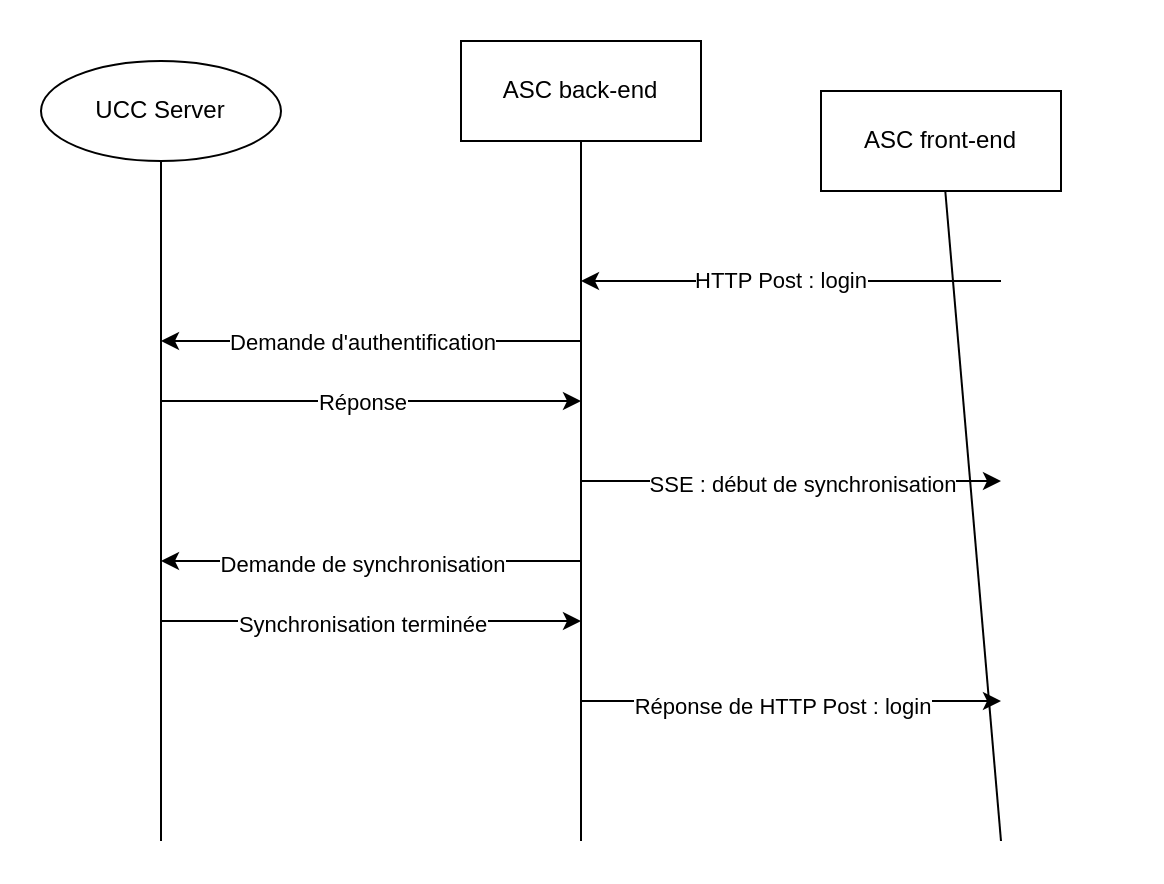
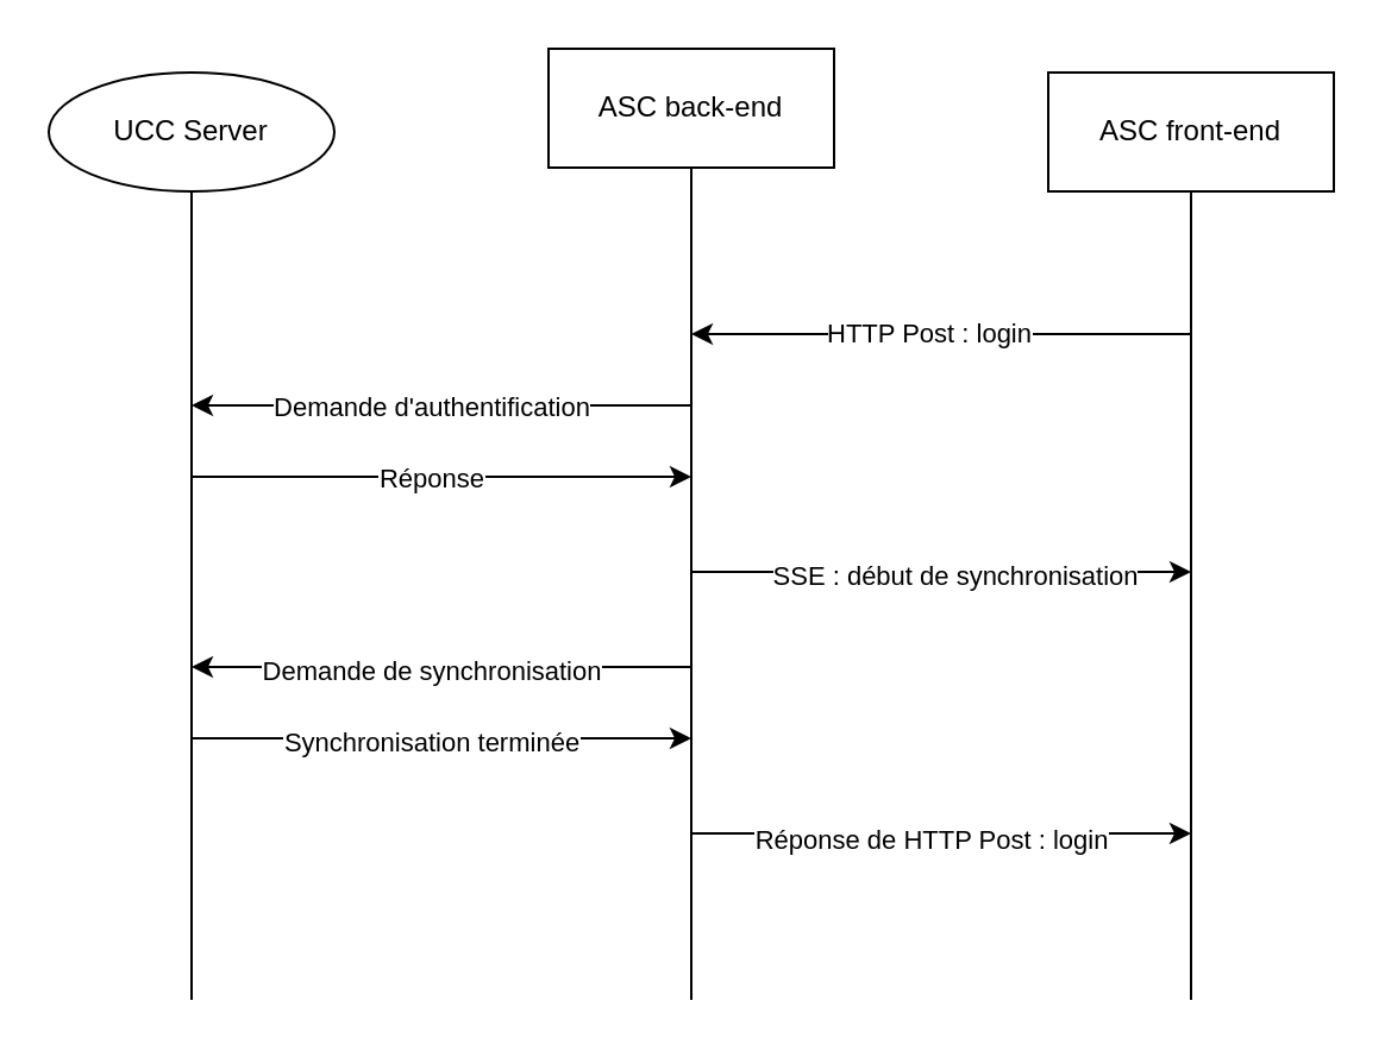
  <mxCell id="0" />
  <mxCell id="1" parent="0" />
  <mxCell id="2" style="edgeStyle=none;html=1;endArrow=none;endFill=0;" edge="1" parent="1" source="3"><mxGeometry relative="1" as="geometry"><mxPoint x="80" y="420" as="targetPoint" /></mxGeometry></mxCell>
  <mxCell id="3" value="UCC Server" style="ellipse;whiteSpace=wrap;html=1;" vertex="1" parent="1"><mxGeometry x="20" y="30" width="120" height="50" as="geometry" /></mxCell>
  <mxCell id="4" style="edgeStyle=none;html=1;endArrow=none;endFill=0;" edge="1" parent="1" source="5"><mxGeometry relative="1" as="geometry"><mxPoint x="290" y="420" as="targetPoint" /></mxGeometry></mxCell>
  <mxCell id="5" value="ASC back-end" style="whiteSpace=wrap;html=1;" vertex="1" parent="1"><mxGeometry x="230" y="20" width="120" height="50" as="geometry" /></mxCell>
  <mxCell id="6" style="edgeStyle=none;html=1;endArrow=none;endFill=0;" edge="1" parent="1" source="7"><mxGeometry relative="1" as="geometry"><mxPoint x="500" y="420" as="targetPoint" /></mxGeometry></mxCell>
- <mxCell id="7" value="ASC front-end" style="whiteSpace=wrap;html=1;" vertex="1" parent="1"><mxGeometry x="410" y="45" width="120" height="50" as="geometry" /></mxCell>
+ <mxCell id="7" value="ASC front-end" style="whiteSpace=wrap;html=1;" vertex="1" parent="1"><mxGeometry x="440" y="30" width="120" height="50" as="geometry" /></mxCell>
  <mxCell id="8" value="HTTP Post : login" style="edgeStyle=none;html=1;endArrow=classic;endFill=1;" edge="1" parent="1"><mxGeometry x="0.048" relative="1" as="geometry"><mxPoint x="290" y="140" as="targetPoint" /><mxPoint x="500" y="140" as="sourcePoint" /><Array as="points"><mxPoint x="390" y="140" /></Array><mxPoint as="offset" /></mxGeometry></mxCell>
  <mxCell id="9" style="edgeStyle=none;html=1;endArrow=classic;endFill=1;" edge="1" parent="1"><mxGeometry relative="1" as="geometry"><mxPoint x="80" y="170" as="targetPoint" /><mxPoint x="290" y="170" as="sourcePoint" /></mxGeometry></mxCell>
  <mxCell id="10" value="Demande d'authentification" style="edgeLabel;html=1;align=center;verticalAlign=middle;resizable=0;points=[];" vertex="1" connectable="0" parent="9"><mxGeometry x="-0.248" relative="1" as="geometry"><mxPoint x="-31" as="offset" /></mxGeometry></mxCell>
  <mxCell id="11" style="edgeStyle=none;html=1;endArrow=classic;endFill=1;" edge="1" parent="1"><mxGeometry relative="1" as="geometry"><mxPoint x="80" y="280" as="targetPoint" /><mxPoint x="290" y="280" as="sourcePoint" /></mxGeometry></mxCell>
  <mxCell id="12" value="Demande de synchronisation" style="edgeLabel;html=1;align=center;verticalAlign=middle;resizable=0;points=[];" vertex="1" connectable="0" parent="11"><mxGeometry x="0.09" y="1" relative="1" as="geometry"><mxPoint x="4" as="offset" /></mxGeometry></mxCell>
  <mxCell id="13" style="edgeStyle=none;html=1;endArrow=classic;endFill=1;" edge="1" parent="1"><mxGeometry relative="1" as="geometry"><mxPoint x="500" y="240" as="targetPoint" /><mxPoint x="290" y="240" as="sourcePoint" /></mxGeometry></mxCell>
  <mxCell id="14" value="SSE : début de synchronisation" style="edgeLabel;html=1;align=center;verticalAlign=middle;resizable=0;points=[];" vertex="1" connectable="0" parent="13"><mxGeometry x="0.098" y="-1" relative="1" as="geometry"><mxPoint x="-5" as="offset" /></mxGeometry></mxCell>
  <mxCell id="15" style="edgeStyle=none;html=1;endArrow=classic;endFill=1;" edge="1" parent="1"><mxGeometry relative="1" as="geometry"><mxPoint x="290" y="200" as="targetPoint" /><mxPoint x="80" y="200" as="sourcePoint" /></mxGeometry></mxCell>
  <mxCell id="16" value="Réponse" style="edgeLabel;html=1;align=center;verticalAlign=middle;resizable=0;points=[];" vertex="1" connectable="0" parent="15"><mxGeometry x="0.305" y="3" relative="1" as="geometry"><mxPoint x="-37" y="3" as="offset" /></mxGeometry></mxCell>
  <mxCell id="17" style="edgeStyle=none;html=1;endArrow=classic;endFill=1;" edge="1" parent="1"><mxGeometry relative="1" as="geometry"><mxPoint x="500" y="350" as="targetPoint" /><mxPoint x="290" y="350" as="sourcePoint" /></mxGeometry></mxCell>
  <mxCell id="18" value="Réponse de HTTP Post : login" style="edgeLabel;html=1;align=center;verticalAlign=middle;resizable=0;points=[];" vertex="1" connectable="0" parent="17"><mxGeometry x="-0.136" y="-2" relative="1" as="geometry"><mxPoint x="9" as="offset" /></mxGeometry></mxCell>
  <mxCell id="19" style="edgeStyle=none;html=1;endArrow=classic;endFill=1;" edge="1" parent="1"><mxGeometry relative="1" as="geometry"><mxPoint x="290" y="310" as="targetPoint" /><mxPoint x="80" y="310" as="sourcePoint" /></mxGeometry></mxCell>
  <mxCell id="20" value="Synchronisation terminée" style="edgeLabel;html=1;align=center;verticalAlign=middle;resizable=0;points=[];" vertex="1" connectable="0" parent="19"><mxGeometry x="-0.329" y="-1" relative="1" as="geometry"><mxPoint x="30" as="offset" /></mxGeometry></mxCell>
